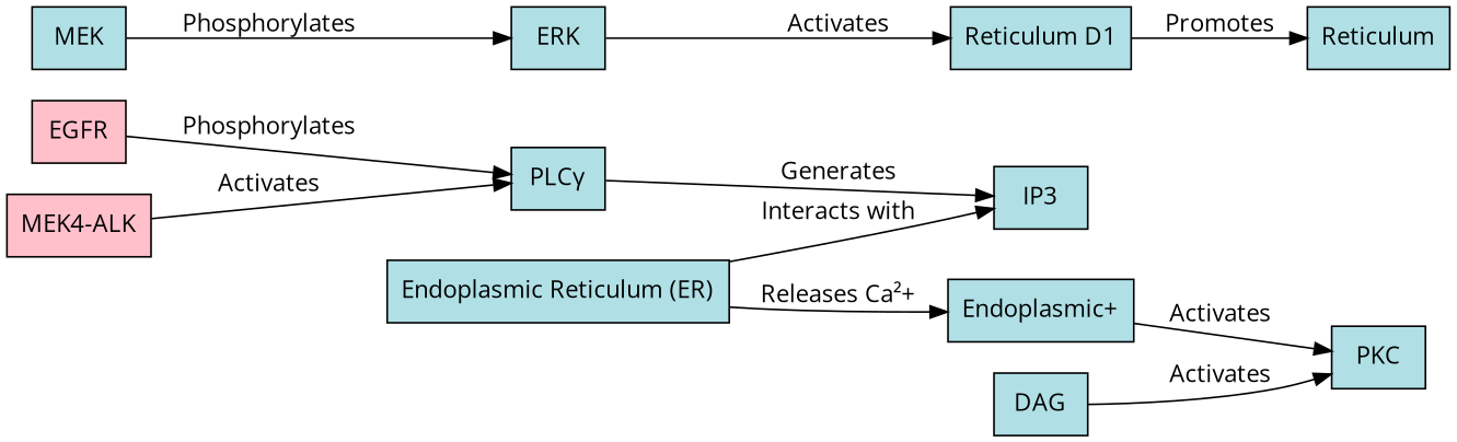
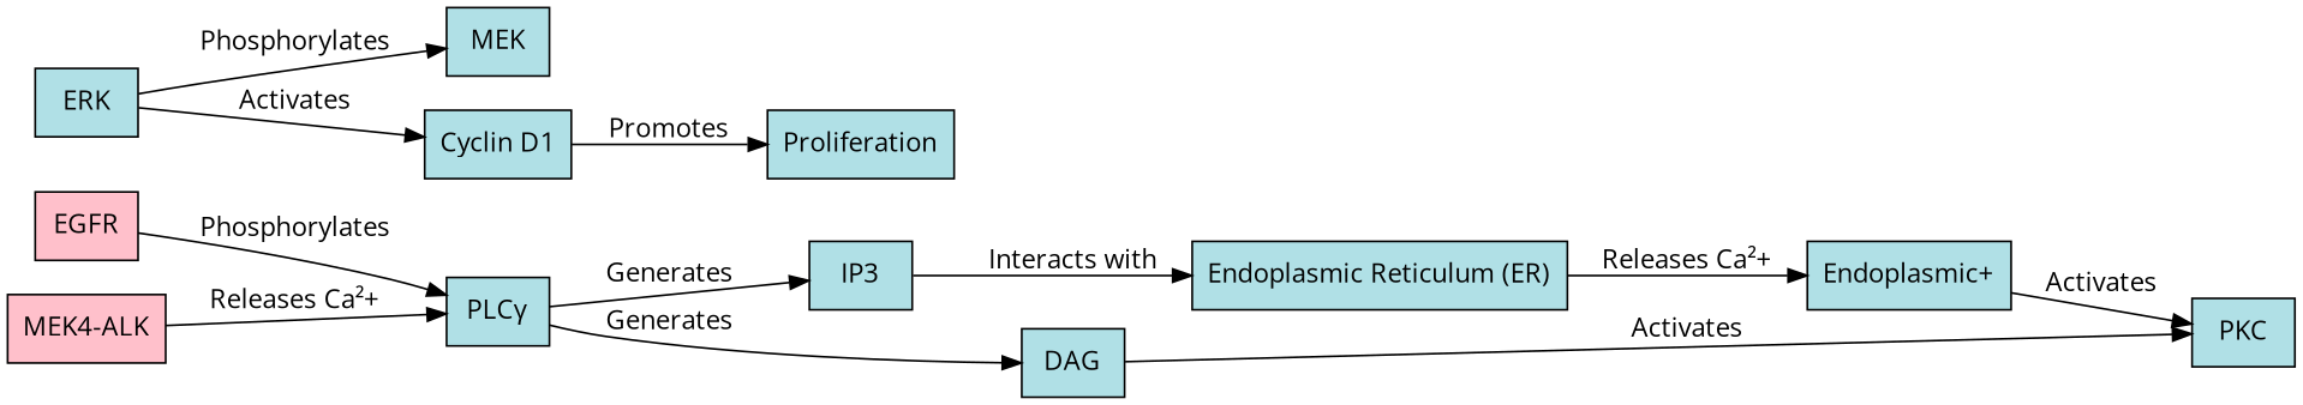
  digraph {
    fontname="Open Sans"
    rankdir=LR
    node [fillcolor="#B0E0E6" fontname="Open Sans" shape=box style=filled]
    edge [fontname="Open Sans"]
    n1 [fillcolor="#FFC0CB" label=EGFR]
    n2 [label="PLCγ"]
    n3 [label=IP3]
    n4 [label=DAG]
    n5 [fillcolor="#FFC0CB" label="MEK4-ALK"]
    n6 [label="Endoplasmic Reticulum (ER)"]
    n7 [label=PKC]
    n8 [label="Endoplasmic+"]
    n9 [label=MEK]
    n10 [label=ERK]
-   n11 [label="Reticulum D1"]
-   n12 [label=Reticulum]
+   n11 [label="Cyclin D1"]
+   n12 [label=Proliferation]
    n1 -> n2 [label=Phosphorylates]
    n2 -> n3 [label=Generates]
-   n6 -> n3 [label="Interacts with"]
+   n2 -> n4 [label=Generates]
+   n3 -> n6 [label="Interacts with"]
    n4 -> n7 [label=Activates]
-   n5 -> n2 [label=Activates]
+   n5 -> n2 [label="Releases Ca²+"]
    n6 -> n8 [label="Releases Ca²+"]
    n8 -> n7 [label=Activates]
-   n9 -> n10 [label=Phosphorylates]
+   n10 -> n9 [label=Phosphorylates]
    n10 -> n11 [label=Activates]
    n11 -> n12 [label=Promotes]
  }
